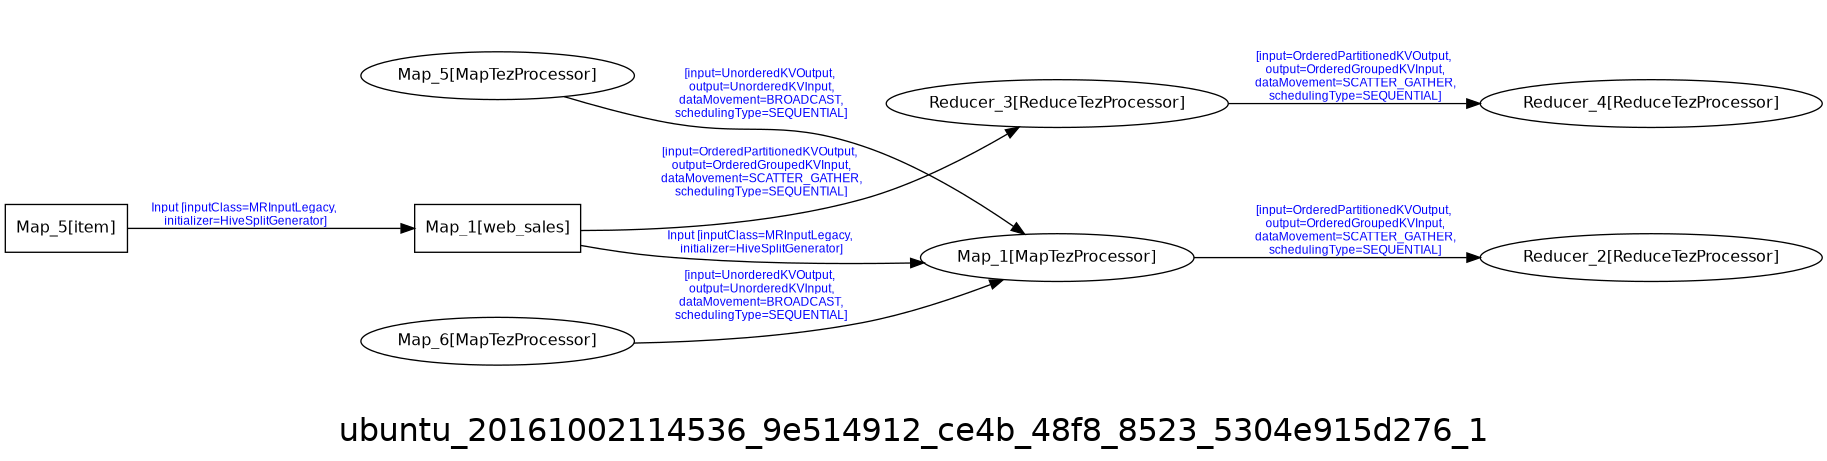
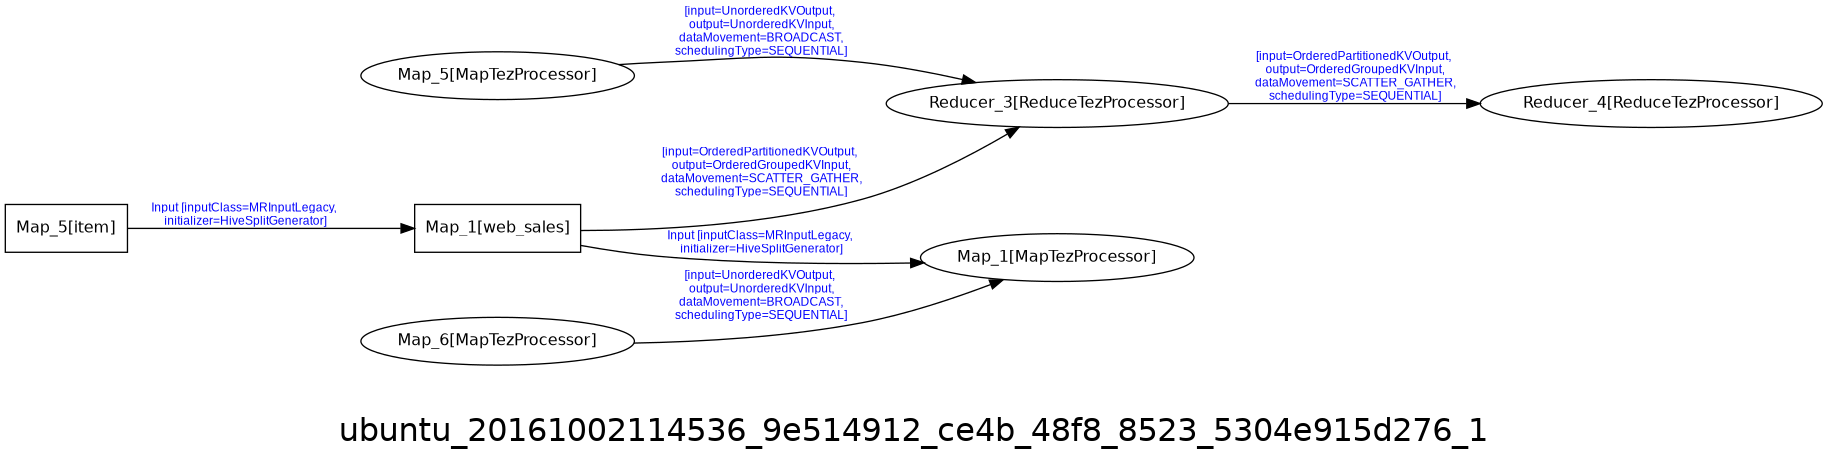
  digraph {
    fontname=Helvetica
    fontsize=24
    label=ubuntu_20161002114536_9e514912_ce4b_48f8_8523_5304e915d276_1
    rankdir=LR
    node [fontname=Helvetica fontsize=12]
    edge [fontcolor=blue fontname=Arial fontsize=9]
    n1 [label="Map_1[web_sales]" shape=box]
    n2 [label="Map_1[MapTezProcessor]"]
    n3 [label="Reducer_3[ReduceTezProcessor]"]
-   n4 [label="Reducer_2[ReduceTezProcessor]"]
    n5 [label="Reducer_4[ReduceTezProcessor]"]
    n6 [label="Map_5[item]" shape=box]
    n7 [label="Map_5[MapTezProcessor]"]
    n8 [label="Map_6[MapTezProcessor]"]
    n1 -> n2 [label="Input [inputClass=MRInputLegacy,\n initializer=HiveSplitGenerator]"]
    n1 -> n3 [label="[input=OrderedPartitionedKVOutput,\n output=OrderedGroupedKVInput,\n dataMovement=SCATTER_GATHER,\n schedulingType=SEQUENTIAL]"]
-   n2 -> n4 [label="[input=OrderedPartitionedKVOutput,\n output=OrderedGroupedKVInput,\n dataMovement=SCATTER_GATHER,\n schedulingType=SEQUENTIAL]"]
    n3 -> n5 [label="[input=OrderedPartitionedKVOutput,\n output=OrderedGroupedKVInput,\n dataMovement=SCATTER_GATHER,\n schedulingType=SEQUENTIAL]"]
    n6 -> n1 [label="Input [inputClass=MRInputLegacy,\n initializer=HiveSplitGenerator]"]
-   n7 -> n2 [label="[input=UnorderedKVOutput,\n output=UnorderedKVInput,\n dataMovement=BROADCAST,\n schedulingType=SEQUENTIAL]"]
+   n7 -> n3 [label="[input=UnorderedKVOutput,\n output=UnorderedKVInput,\n dataMovement=BROADCAST,\n schedulingType=SEQUENTIAL]"]
    n8 -> n2 [label="[input=UnorderedKVOutput,\n output=UnorderedKVInput,\n dataMovement=BROADCAST,\n schedulingType=SEQUENTIAL]"]
  }
